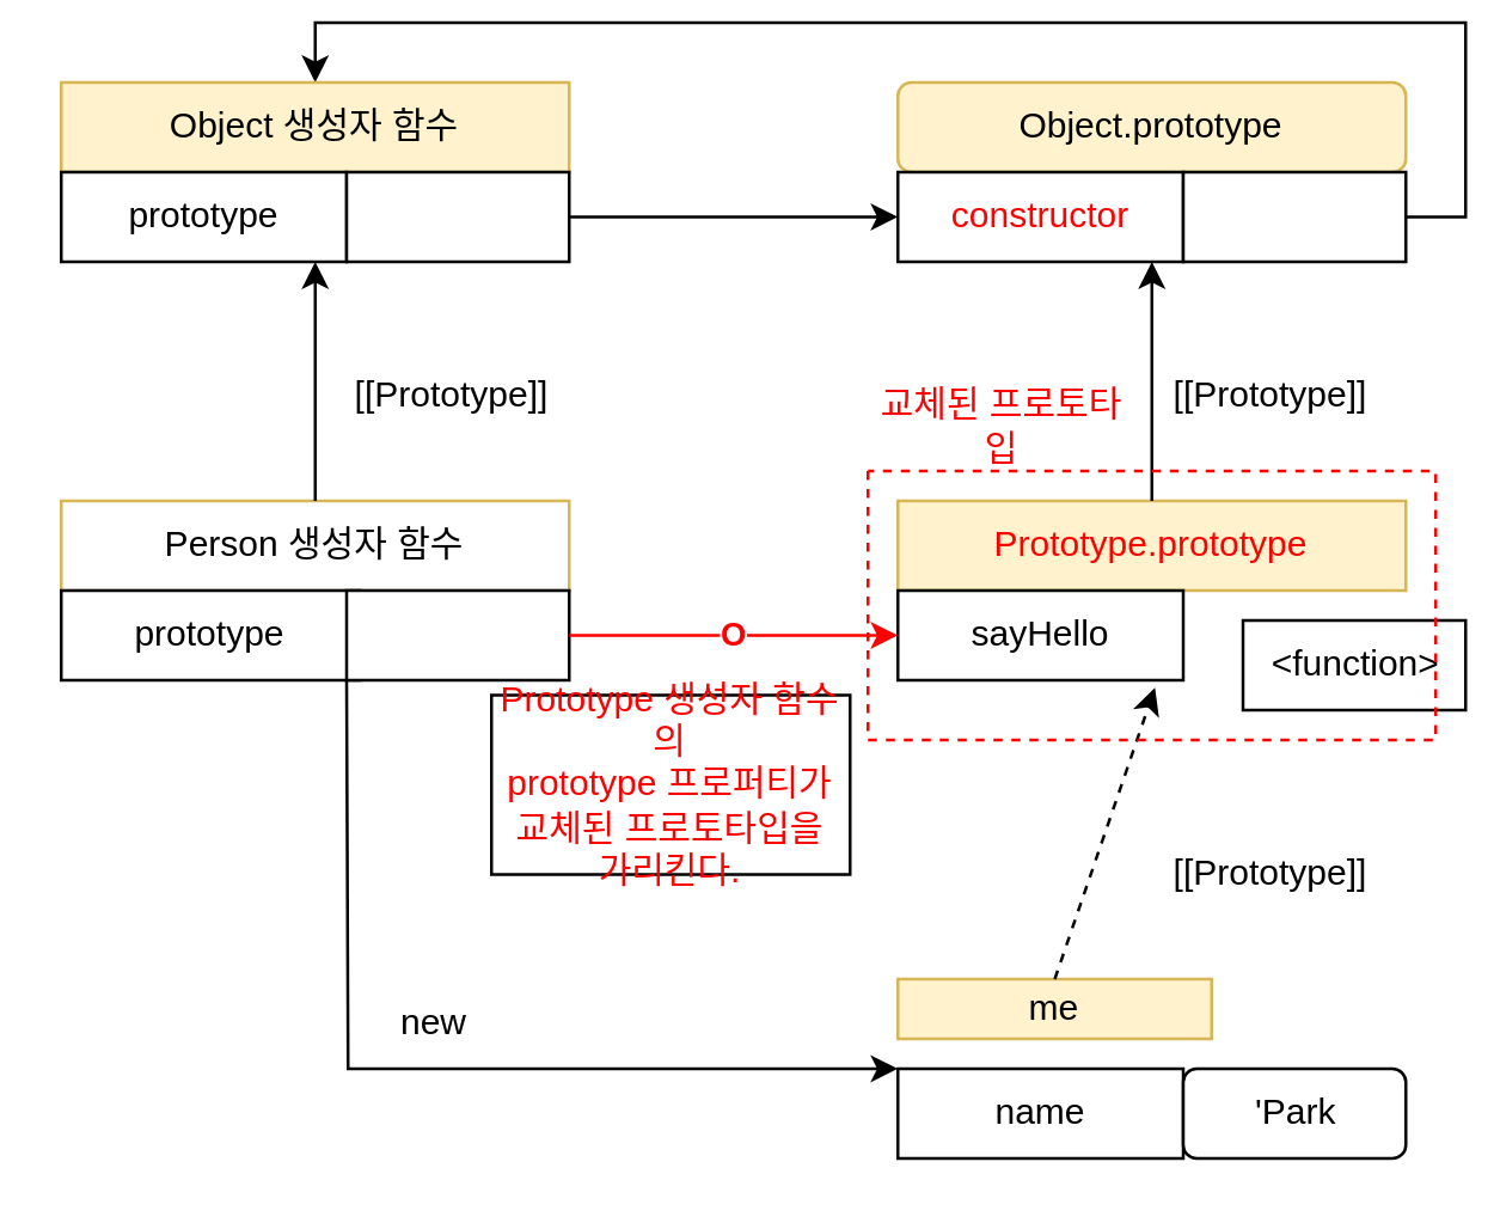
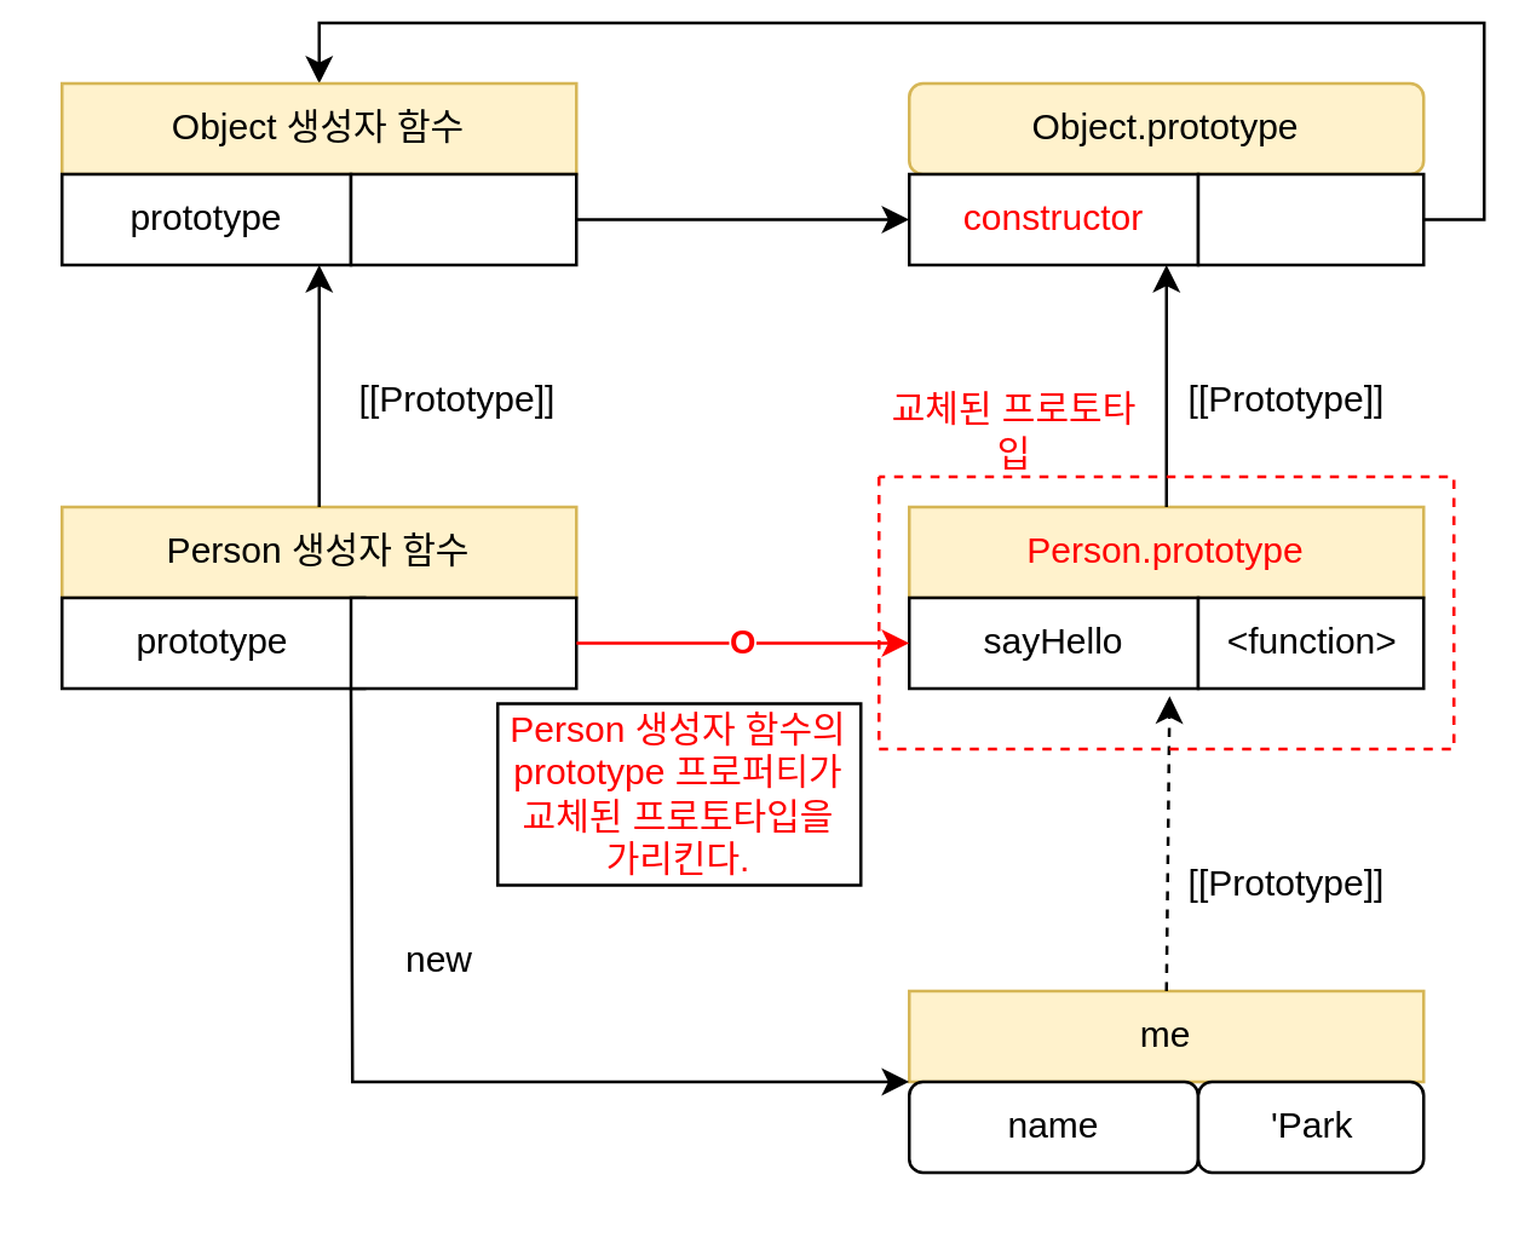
  <mxCell id="0" />
  <mxCell id="1" parent="0" />
- <mxCell id="2" value="Person 생성자 함수" style="rounded=0;whiteSpace=wrap;html=1;fillColor=#ffffff;strokeColor=#d6b656;" parent="1" vertex="1"><mxGeometry x="20" y="160" width="170" height="30" as="geometry" /></mxCell>
+ <mxCell id="2" value="Person 생성자 함수" style="rounded=0;whiteSpace=wrap;html=1;fillColor=#fff2cc;strokeColor=#d6b656;" parent="1" vertex="1"><mxGeometry x="20" y="160" width="170" height="30" as="geometry" /></mxCell>
  <mxCell id="3" value="prototype" style="rounded=0;whiteSpace=wrap;html=1;" parent="1" vertex="1"><mxGeometry x="20" y="190" width="100" height="30" as="geometry" /></mxCell>
  <mxCell id="4" value="" style="rounded=0;whiteSpace=wrap;html=1;" parent="1" vertex="1"><mxGeometry x="115.5" y="190" width="74.5" height="30" as="geometry" /></mxCell>
- <mxCell id="5" value="&lt;font color=&quot;#ff0000&quot;&gt;Prototype.prototype&lt;/font&gt;" style="rounded=0;whiteSpace=wrap;html=1;fillColor=#fff2cc;strokeColor=#d6b656;" parent="1" vertex="1"><mxGeometry x="300" y="160" width="170" height="30" as="geometry" /></mxCell>
- <mxCell id="6" value="me" style="rounded=0;whiteSpace=wrap;html=1;fillColor=#fff2cc;strokeColor=#d6b656;" parent="1" vertex="1"><mxGeometry x="300" y="320" width="105" height="20" as="geometry" /></mxCell>
- <mxCell id="7" value="name" style="rounded=0;whiteSpace=wrap;html=1;" parent="1" vertex="1"><mxGeometry x="300" y="350" width="95.5" height="30" as="geometry" /></mxCell>
+ <mxCell id="5" value="&lt;font color=&quot;#ff0000&quot;&gt;Person.prototype&lt;/font&gt;" style="rounded=0;whiteSpace=wrap;html=1;fillColor=#fff2cc;strokeColor=#d6b656;" parent="1" vertex="1"><mxGeometry x="300" y="160" width="170" height="30" as="geometry" /></mxCell>
+ <mxCell id="6" value="me" style="rounded=0;whiteSpace=wrap;html=1;fillColor=#fff2cc;strokeColor=#d6b656;" parent="1" vertex="1"><mxGeometry x="300" y="320" width="170" height="30" as="geometry" /></mxCell>
+ <mxCell id="7" value="name" style="whiteSpace=wrap;html=1;rounded=1;" parent="1" vertex="1"><mxGeometry x="300" y="350" width="95.5" height="30" as="geometry" /></mxCell>
  <mxCell id="8" value="'Park" style="whiteSpace=wrap;html=1;rounded=1;" parent="1" vertex="1"><mxGeometry x="395.5" y="350" width="74.5" height="30" as="geometry" /></mxCell>
  <mxCell id="9" value="sayHello" style="rounded=0;whiteSpace=wrap;html=1;" parent="1" vertex="1"><mxGeometry x="300" y="190" width="95.5" height="30" as="geometry" /></mxCell>
- <mxCell id="10" value="&amp;lt;function&amp;gt;" style="rounded=0;whiteSpace=wrap;html=1;" parent="1" vertex="1"><mxGeometry x="415.5" y="200" width="74.5" height="30" as="geometry" /></mxCell>
+ <mxCell id="10" value="&amp;lt;function&amp;gt;" style="rounded=0;whiteSpace=wrap;html=1;" parent="1" vertex="1"><mxGeometry x="395.5" y="190" width="74.5" height="30" as="geometry" /></mxCell>
  <mxCell id="11" value="Object.prototype" style="whiteSpace=wrap;html=1;fillColor=#fff2cc;strokeColor=#d6b656;rounded=1;" parent="1" vertex="1"><mxGeometry x="300" y="20" width="170" height="30" as="geometry" /></mxCell>
  <mxCell id="12" value="&lt;font color=&quot;#ff0000&quot;&gt;constructor&lt;/font&gt;" style="rounded=0;whiteSpace=wrap;html=1;" parent="1" vertex="1"><mxGeometry x="300" y="50" width="95.5" height="30" as="geometry" /></mxCell>
  <mxCell id="13" style="edgeStyle=orthogonalEdgeStyle;rounded=0;orthogonalLoop=1;jettySize=auto;html=1;exitX=1;exitY=0.5;exitDx=0;exitDy=0;entryX=0.5;entryY=0;entryDx=0;entryDy=0;fontColor=#FF0000;strokeColor=#000000;" parent="1" source="14" target="15" edge="1"><mxGeometry relative="1" as="geometry" /></mxCell>
  <mxCell id="14" value="" style="rounded=0;whiteSpace=wrap;html=1;" parent="1" vertex="1"><mxGeometry x="395.5" y="50" width="74.5" height="30" as="geometry" /></mxCell>
  <mxCell id="15" value="Object 생성자 함수" style="rounded=0;whiteSpace=wrap;html=1;fillColor=#fff2cc;strokeColor=#d6b656;" parent="1" vertex="1"><mxGeometry x="20" y="20" width="170" height="30" as="geometry" /></mxCell>
  <mxCell id="16" value="prototype" style="rounded=0;whiteSpace=wrap;html=1;" parent="1" vertex="1"><mxGeometry x="20" y="50" width="95.5" height="30" as="geometry" /></mxCell>
  <mxCell id="17" style="edgeStyle=orthogonalEdgeStyle;rounded=0;orthogonalLoop=1;jettySize=auto;html=1;exitX=1;exitY=0.5;exitDx=0;exitDy=0;entryX=0;entryY=0.5;entryDx=0;entryDy=0;fontColor=#FF0000;strokeColor=#000000;" parent="1" source="18" target="12" edge="1"><mxGeometry relative="1" as="geometry" /></mxCell>
  <mxCell id="18" value="" style="rounded=0;whiteSpace=wrap;html=1;" parent="1" vertex="1"><mxGeometry x="115.5" y="50" width="74.5" height="30" as="geometry" /></mxCell>
  <mxCell id="19" value="" style="endArrow=classic;html=1;rounded=0;exitX=0.5;exitY=0;exitDx=0;exitDy=0;entryX=0.901;entryY=1.083;entryDx=0;entryDy=0;entryPerimeter=0;dashed=1;" parent="1" source="6" target="9" edge="1"><mxGeometry width="50" height="50" relative="1" as="geometry"><mxPoint x="330" y="220" as="sourcePoint" /><mxPoint x="385" y="250" as="targetPoint" /></mxGeometry></mxCell>
  <mxCell id="20" value="" style="endArrow=classic;html=1;rounded=0;exitX=0.5;exitY=0;exitDx=0;exitDy=0;entryX=0.89;entryY=1;entryDx=0;entryDy=0;entryPerimeter=0;" parent="1" source="5" edge="1"><mxGeometry width="50" height="50" relative="1" as="geometry"><mxPoint x="330" y="220" as="sourcePoint" /><mxPoint x="384.995" y="80" as="targetPoint" /></mxGeometry></mxCell>
  <mxCell id="21" value="&lt;font color=&quot;#ff0000&quot;&gt;&lt;b&gt;O&lt;/b&gt;&lt;/font&gt;" style="endArrow=classic;html=1;rounded=0;exitX=1;exitY=0.5;exitDx=0;exitDy=0;entryX=0;entryY=0.5;entryDx=0;entryDy=0;strokeColor=#FF0000;" parent="1" source="4" edge="1"><mxGeometry width="50" height="50" relative="1" as="geometry"><mxPoint x="160" y="190" as="sourcePoint" /><mxPoint x="300" y="205" as="targetPoint" /></mxGeometry></mxCell>
  <mxCell id="22" value="" style="endArrow=classic;html=1;rounded=0;exitX=0.5;exitY=0;exitDx=0;exitDy=0;entryX=0.89;entryY=1;entryDx=0;entryDy=0;entryPerimeter=0;" parent="1" source="2" edge="1"><mxGeometry width="50" height="50" relative="1" as="geometry"><mxPoint x="160" y="190" as="sourcePoint" /><mxPoint x="104.995" y="80" as="targetPoint" /></mxGeometry></mxCell>
  <mxCell id="23" value="" style="endArrow=classic;html=1;rounded=0;exitX=0;exitY=1;exitDx=0;exitDy=0;entryX=0;entryY=0;entryDx=0;entryDy=0;" parent="1" source="4" target="7" edge="1"><mxGeometry width="50" height="50" relative="1" as="geometry"><mxPoint x="160" y="190" as="sourcePoint" /><mxPoint x="210" y="140" as="targetPoint" /><Array as="points"><mxPoint x="116" y="350" /></Array></mxGeometry></mxCell>
  <mxCell id="24" value="[[Prototype]]" style="text;html=1;strokeColor=none;fillColor=none;align=center;verticalAlign=middle;whiteSpace=wrap;rounded=0;" parent="1" vertex="1"><mxGeometry x="390" y="110" width="70" height="30" as="geometry" /></mxCell>
  <mxCell id="25" value="[[Prototype]]" style="text;html=1;strokeColor=none;fillColor=none;align=center;verticalAlign=middle;whiteSpace=wrap;rounded=0;" parent="1" vertex="1"><mxGeometry x="390" y="270" width="70" height="30" as="geometry" /></mxCell>
  <mxCell id="26" value="[[Prototype]]" style="text;html=1;strokeColor=none;fillColor=none;align=center;verticalAlign=middle;whiteSpace=wrap;rounded=0;" parent="1" vertex="1"><mxGeometry x="115.5" y="110" width="70" height="30" as="geometry" /></mxCell>
  <mxCell id="27" value="" style="endArrow=none;dashed=1;html=1;rounded=0;strokeColor=#FF0000;" parent="1" edge="1"><mxGeometry width="50" height="50" relative="1" as="geometry"><mxPoint x="290" y="150" as="sourcePoint" /><mxPoint x="290" y="150" as="targetPoint" /><Array as="points"><mxPoint x="290" y="240" /><mxPoint x="480" y="240" /><mxPoint x="480" y="150" /></Array></mxGeometry></mxCell>
  <mxCell id="28" value="&lt;font color=&quot;#ff0000&quot;&gt;교체된 프로토타입&lt;/font&gt;" style="text;html=1;strokeColor=none;fillColor=none;align=center;verticalAlign=middle;whiteSpace=wrap;rounded=0;" parent="1" vertex="1"><mxGeometry x="290" y="120" width="90" height="30" as="geometry" /></mxCell>
- <mxCell id="29" value="new" style="text;html=1;strokeColor=none;fillColor=none;align=center;verticalAlign=middle;whiteSpace=wrap;rounded=0;" parent="1" vertex="1"><mxGeometry x="110" y="320" width="70" height="30" as="geometry" /></mxCell>
- <mxCell id="30" value="Prototype 생성자 함수의&lt;br&gt;prototype 프로퍼티가&lt;br&gt;교체된 프로토타입을&lt;br&gt;가리킨다." style="rounded=0;whiteSpace=wrap;html=1;fontColor=#FF0000;" parent="1" vertex="1"><mxGeometry x="164" y="225" width="120" height="60" as="geometry" /></mxCell>
+ <mxCell id="29" value="new" style="text;html=1;strokeColor=none;fillColor=none;align=center;verticalAlign=middle;whiteSpace=wrap;rounded=0;" parent="1" vertex="1"><mxGeometry x="110" y="295" width="70" height="30" as="geometry" /></mxCell>
+ <mxCell id="30" value="Person 생성자 함수의&lt;br&gt;prototype 프로퍼티가&lt;br&gt;교체된 프로토타입을&lt;br&gt;가리킨다." style="rounded=0;whiteSpace=wrap;html=1;fontColor=#FF0000;" parent="1" vertex="1"><mxGeometry x="164" y="225" width="120" height="60" as="geometry" /></mxCell>
